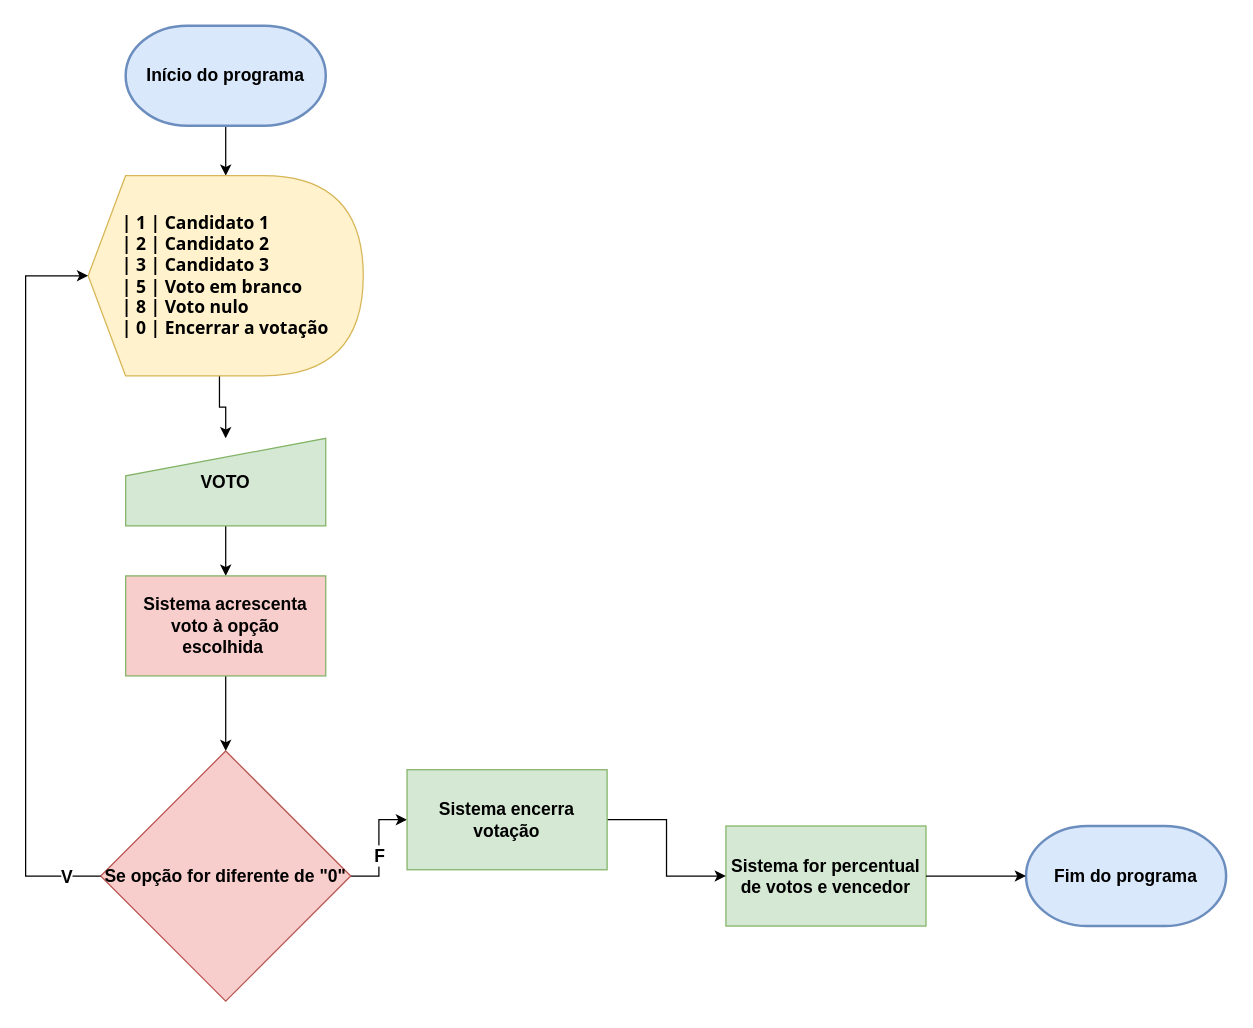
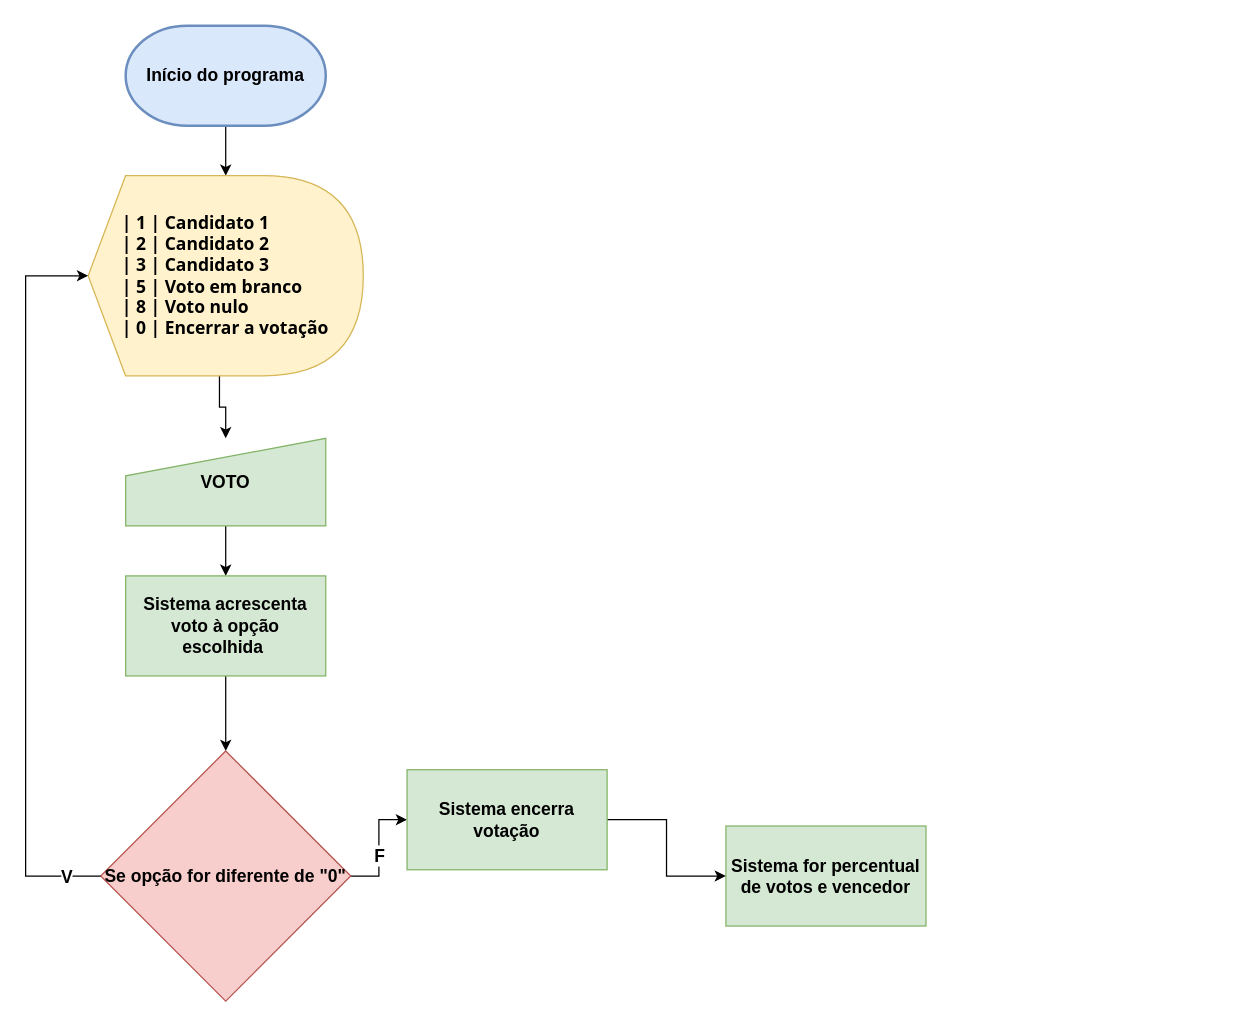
  <mxCell id="0" />
  <mxCell id="1" parent="0" />
  <mxCell id="2" style="edgeStyle=orthogonalEdgeStyle;rounded=0;orthogonalLoop=1;jettySize=auto;html=1;exitX=0.5;exitY=1;exitDx=0;exitDy=0;exitPerimeter=0;" edge="1" parent="1" source="3" target="14"><mxGeometry relative="1" as="geometry" /></mxCell>
  <mxCell id="3" value="&lt;font style=&quot;font-size: 14px;&quot;&gt;&lt;b&gt;Início do programa&lt;/b&gt;&lt;/font&gt;" style="strokeWidth=2;html=1;shape=mxgraph.flowchart.terminator;whiteSpace=wrap;fillColor=#dae8fc;strokeColor=#6c8ebf;" parent="1" vertex="1"><mxGeometry x="100" y="20" width="160" height="80" as="geometry" /></mxCell>
  <mxCell id="4" style="edgeStyle=orthogonalEdgeStyle;rounded=0;orthogonalLoop=1;jettySize=auto;html=1;exitX=0.5;exitY=1;exitDx=0;exitDy=0;entryX=0.5;entryY=0;entryDx=0;entryDy=0;" parent="1" edge="1"><mxGeometry relative="1" as="geometry"><mxPoint x="180" y="260" as="sourcePoint" /></mxGeometry></mxCell>
  <mxCell id="5" style="edgeStyle=orthogonalEdgeStyle;rounded=0;orthogonalLoop=1;jettySize=auto;html=1;exitX=0.5;exitY=1;exitDx=0;exitDy=0;entryX=0.5;entryY=0;entryDx=0;entryDy=0;" parent="1" edge="1"><mxGeometry relative="1" as="geometry"><mxPoint x="180" y="340" as="sourcePoint" /></mxGeometry></mxCell>
  <mxCell id="6" style="edgeStyle=orthogonalEdgeStyle;rounded=0;orthogonalLoop=1;jettySize=auto;html=1;exitX=0.5;exitY=1;exitDx=0;exitDy=0;entryX=0.5;entryY=0;entryDx=0;entryDy=0;" parent="1" source="12" target="8" edge="1"><mxGeometry relative="1" as="geometry"><mxPoint x="180" y="420" as="sourcePoint" /></mxGeometry></mxCell>
  <mxCell id="7" style="edgeStyle=orthogonalEdgeStyle;rounded=0;orthogonalLoop=1;jettySize=auto;html=1;exitX=0.5;exitY=1;exitDx=0;exitDy=0;entryX=0.5;entryY=0;entryDx=0;entryDy=0;" parent="1" source="8" target="11" edge="1"><mxGeometry relative="1" as="geometry" /></mxCell>
- <mxCell id="8" value="&lt;font style=&quot;font-size: 14px;&quot;&gt;&lt;b&gt;Sistema acrescenta voto à opção escolhida&amp;nbsp;&lt;/b&gt;&lt;/font&gt;" style="rounded=0;whiteSpace=wrap;html=1;fillColor=#f8cecc;strokeColor=#82b366;" parent="1" vertex="1"><mxGeometry x="100" y="460" width="160" height="80" as="geometry" /></mxCell>
+ <mxCell id="8" value="&lt;font style=&quot;font-size: 14px;&quot;&gt;&lt;b&gt;Sistema acrescenta voto à opção escolhida&amp;nbsp;&lt;/b&gt;&lt;/font&gt;" style="rounded=0;whiteSpace=wrap;html=1;fillColor=#d5e8d4;strokeColor=#82b366;" parent="1" vertex="1"><mxGeometry x="100" y="460" width="160" height="80" as="geometry" /></mxCell>
  <mxCell id="9" style="edgeStyle=orthogonalEdgeStyle;rounded=0;orthogonalLoop=1;jettySize=auto;html=1;exitX=1;exitY=0.5;exitDx=0;exitDy=0;entryX=0;entryY=0.5;entryDx=0;entryDy=0;" edge="1" parent="1" source="11" target="19"><mxGeometry relative="1" as="geometry" /></mxCell>
  <mxCell id="10" value="&lt;font style=&quot;font-size: 14px;&quot;&gt;&lt;b&gt;F&lt;/b&gt;&lt;/font&gt;" style="edgeLabel;html=1;align=center;verticalAlign=middle;resizable=0;points=[];" vertex="1" connectable="0" parent="9"><mxGeometry x="-0.133" relative="1" as="geometry"><mxPoint as="offset" /></mxGeometry></mxCell>
  <mxCell id="11" value="&lt;font style=&quot;font-size: 14px;&quot;&gt;&lt;b&gt;Se opção for diferente de &quot;0&quot;&lt;/b&gt;&lt;/font&gt;" style="rhombus;whiteSpace=wrap;html=1;fillColor=#f8cecc;strokeColor=#b85450;" parent="1" vertex="1"><mxGeometry x="80" y="600" width="200" height="200" as="geometry" /></mxCell>
  <mxCell id="12" value="&lt;font style=&quot;font-size: 14px;&quot;&gt;&lt;b&gt;VOTO&lt;/b&gt;&lt;/font&gt;" style="shape=manualInput;whiteSpace=wrap;html=1;fillColor=#d5e8d4;strokeColor=#82b366;" vertex="1" parent="1"><mxGeometry x="100" y="350" width="160" height="70" as="geometry" /></mxCell>
  <mxCell id="13" style="edgeStyle=orthogonalEdgeStyle;rounded=0;orthogonalLoop=1;jettySize=auto;html=1;exitX=0;exitY=0;exitDx=105;exitDy=130;exitPerimeter=0;entryX=0.5;entryY=0;entryDx=0;entryDy=0;" edge="1" parent="1" source="14" target="12"><mxGeometry relative="1" as="geometry" /></mxCell>
  <mxCell id="14" value="&lt;div style=&quot;box-sizing: border-box; color: rgb(255, 255, 255); font-family: &amp;quot;Segoe UI&amp;quot;, &amp;quot;Segoe UI Web (West European)&amp;quot;, -apple-system, BlinkMacSystemFont, Roboto, &amp;quot;Helvetica Neue&amp;quot;, sans-serif; font-size: 14px; text-align: left; background-color: rgb(41, 41, 41);&quot;&gt;&lt;span style=&quot;box-sizing: border-box; color: rgb(17, 136, 0);&quot;&gt;&lt;/span&gt;&lt;/div&gt;&lt;div style=&quot;box-sizing: border-box; font-family: &amp;quot;Segoe UI&amp;quot;, &amp;quot;Segoe UI Web (West European)&amp;quot;, -apple-system, BlinkMacSystemFont, Roboto, &amp;quot;Helvetica Neue&amp;quot;, sans-serif; font-size: 14px; text-align: left;&quot;&gt;&lt;span style=&quot;box-sizing: border-box;&quot;&gt;&lt;span style=&quot;box-sizing: border-box; font-weight: bolder;&quot;&gt;| 1 | Candidato 1&lt;br&gt;&lt;/span&gt;&lt;/span&gt;&lt;/div&gt;&lt;div style=&quot;box-sizing: border-box; font-family: &amp;quot;Segoe UI&amp;quot;, &amp;quot;Segoe UI Web (West European)&amp;quot;, -apple-system, BlinkMacSystemFont, Roboto, &amp;quot;Helvetica Neue&amp;quot;, sans-serif; font-size: 14px; text-align: left;&quot;&gt;&lt;span style=&quot;box-sizing: border-box;&quot;&gt;&lt;span style=&quot;box-sizing: border-box; font-weight: bolder;&quot;&gt;| 2 | Candidato 2&lt;/span&gt;&lt;/span&gt;&lt;/div&gt;&lt;div style=&quot;box-sizing: border-box; font-family: &amp;quot;Segoe UI&amp;quot;, &amp;quot;Segoe UI Web (West European)&amp;quot;, -apple-system, BlinkMacSystemFont, Roboto, &amp;quot;Helvetica Neue&amp;quot;, sans-serif; font-size: 14px; text-align: left;&quot;&gt;&lt;span style=&quot;box-sizing: border-box;&quot;&gt;&lt;span style=&quot;box-sizing: border-box; font-weight: bolder;&quot;&gt;| 3 | Candidato 3&lt;/span&gt;&lt;/span&gt;&lt;/div&gt;&lt;div style=&quot;box-sizing: border-box; font-family: &amp;quot;Segoe UI&amp;quot;, &amp;quot;Segoe UI Web (West European)&amp;quot;, -apple-system, BlinkMacSystemFont, Roboto, &amp;quot;Helvetica Neue&amp;quot;, sans-serif; font-size: 14px; text-align: left;&quot;&gt;&lt;span style=&quot;box-sizing: border-box;&quot;&gt;&lt;span style=&quot;box-sizing: border-box; font-weight: bolder;&quot;&gt;| 5 | Voto em branco&lt;/span&gt;&lt;/span&gt;&lt;/div&gt;&lt;div style=&quot;box-sizing: border-box; font-family: &amp;quot;Segoe UI&amp;quot;, &amp;quot;Segoe UI Web (West European)&amp;quot;, -apple-system, BlinkMacSystemFont, Roboto, &amp;quot;Helvetica Neue&amp;quot;, sans-serif; font-size: 14px; text-align: left;&quot;&gt;&lt;span style=&quot;box-sizing: border-box;&quot;&gt;&lt;span style=&quot;box-sizing: border-box; font-weight: bolder;&quot;&gt;| 8 | Voto nulo&lt;/span&gt;&lt;/span&gt;&lt;/div&gt;&lt;div style=&quot;box-sizing: border-box; font-family: &amp;quot;Segoe UI&amp;quot;, &amp;quot;Segoe UI Web (West European)&amp;quot;, -apple-system, BlinkMacSystemFont, Roboto, &amp;quot;Helvetica Neue&amp;quot;, sans-serif; font-size: 14px; text-align: left;&quot;&gt;&lt;span style=&quot;box-sizing: border-box;&quot;&gt;&lt;span style=&quot;box-sizing: border-box; font-weight: bolder;&quot;&gt;| 0 | Encerrar a votação&lt;/span&gt;&lt;/span&gt;&lt;/div&gt;" style="shape=display;whiteSpace=wrap;html=1;fillColor=#fff2cc;strokeColor=#d6b656;align=center;size=0.136;" vertex="1" parent="1"><mxGeometry x="70" y="140" width="220" height="160" as="geometry" /></mxCell>
- <mxCell id="15" value="&lt;font style=&quot;font-size: 14px;&quot;&gt;&lt;b&gt;Fim do programa&lt;/b&gt;&lt;/font&gt;" style="strokeWidth=2;html=1;shape=mxgraph.flowchart.terminator;whiteSpace=wrap;fillColor=#dae8fc;strokeColor=#6c8ebf;" vertex="1" parent="1"><mxGeometry x="820" y="660" width="160" height="80" as="geometry" /></mxCell>
  <mxCell id="16" value="&lt;b&gt;&lt;font style=&quot;font-size: 14px;&quot;&gt;Sistema for percentual de votos e vencedor&lt;/font&gt;&lt;/b&gt;" style="rounded=0;whiteSpace=wrap;html=1;fillColor=#d5e8d4;strokeColor=#82b366;" vertex="1" parent="1"><mxGeometry x="580" y="660" width="160" height="80" as="geometry" /></mxCell>
  <mxCell id="17" style="edgeStyle=orthogonalEdgeStyle;rounded=0;orthogonalLoop=1;jettySize=auto;html=1;exitX=1;exitY=0.5;exitDx=0;exitDy=0;entryX=0;entryY=0.5;entryDx=0;entryDy=0;" edge="1" source="19" target="16" parent="1"><mxGeometry relative="1" as="geometry" /></mxCell>
- <mxCell id="18" style="edgeStyle=orthogonalEdgeStyle;rounded=0;orthogonalLoop=1;jettySize=auto;html=1;exitX=1;exitY=0.5;exitDx=0;exitDy=0;entryX=0;entryY=0.5;entryDx=0;entryDy=0;entryPerimeter=0;" edge="1" source="16" target="15" parent="1"><mxGeometry relative="1" as="geometry" /></mxCell>
  <mxCell id="19" value="&lt;font style=&quot;font-size: 14px;&quot;&gt;&lt;b&gt;Sistema encerra votação&lt;/b&gt;&lt;/font&gt;" style="rounded=0;whiteSpace=wrap;html=1;fillColor=#d5e8d4;strokeColor=#82b366;" vertex="1" parent="1"><mxGeometry x="325" y="615" width="160" height="80" as="geometry" /></mxCell>
  <mxCell id="20" style="edgeStyle=orthogonalEdgeStyle;rounded=0;orthogonalLoop=1;jettySize=auto;html=1;exitX=0;exitY=0.5;exitDx=0;exitDy=0;entryX=0;entryY=0.5;entryDx=0;entryDy=0;entryPerimeter=0;" edge="1" parent="1" source="11" target="14"><mxGeometry relative="1" as="geometry"><Array as="points"><mxPoint x="20" y="700" /><mxPoint x="20" y="220" /></Array></mxGeometry></mxCell>
  <mxCell id="21" value="&lt;b&gt;&lt;font style=&quot;font-size: 14px;&quot;&gt;V&lt;/font&gt;&lt;/b&gt;" style="edgeLabel;html=1;align=center;verticalAlign=middle;resizable=0;points=[];" vertex="1" connectable="0" parent="20"><mxGeometry x="-0.905" relative="1" as="geometry"><mxPoint as="offset" /></mxGeometry></mxCell>
